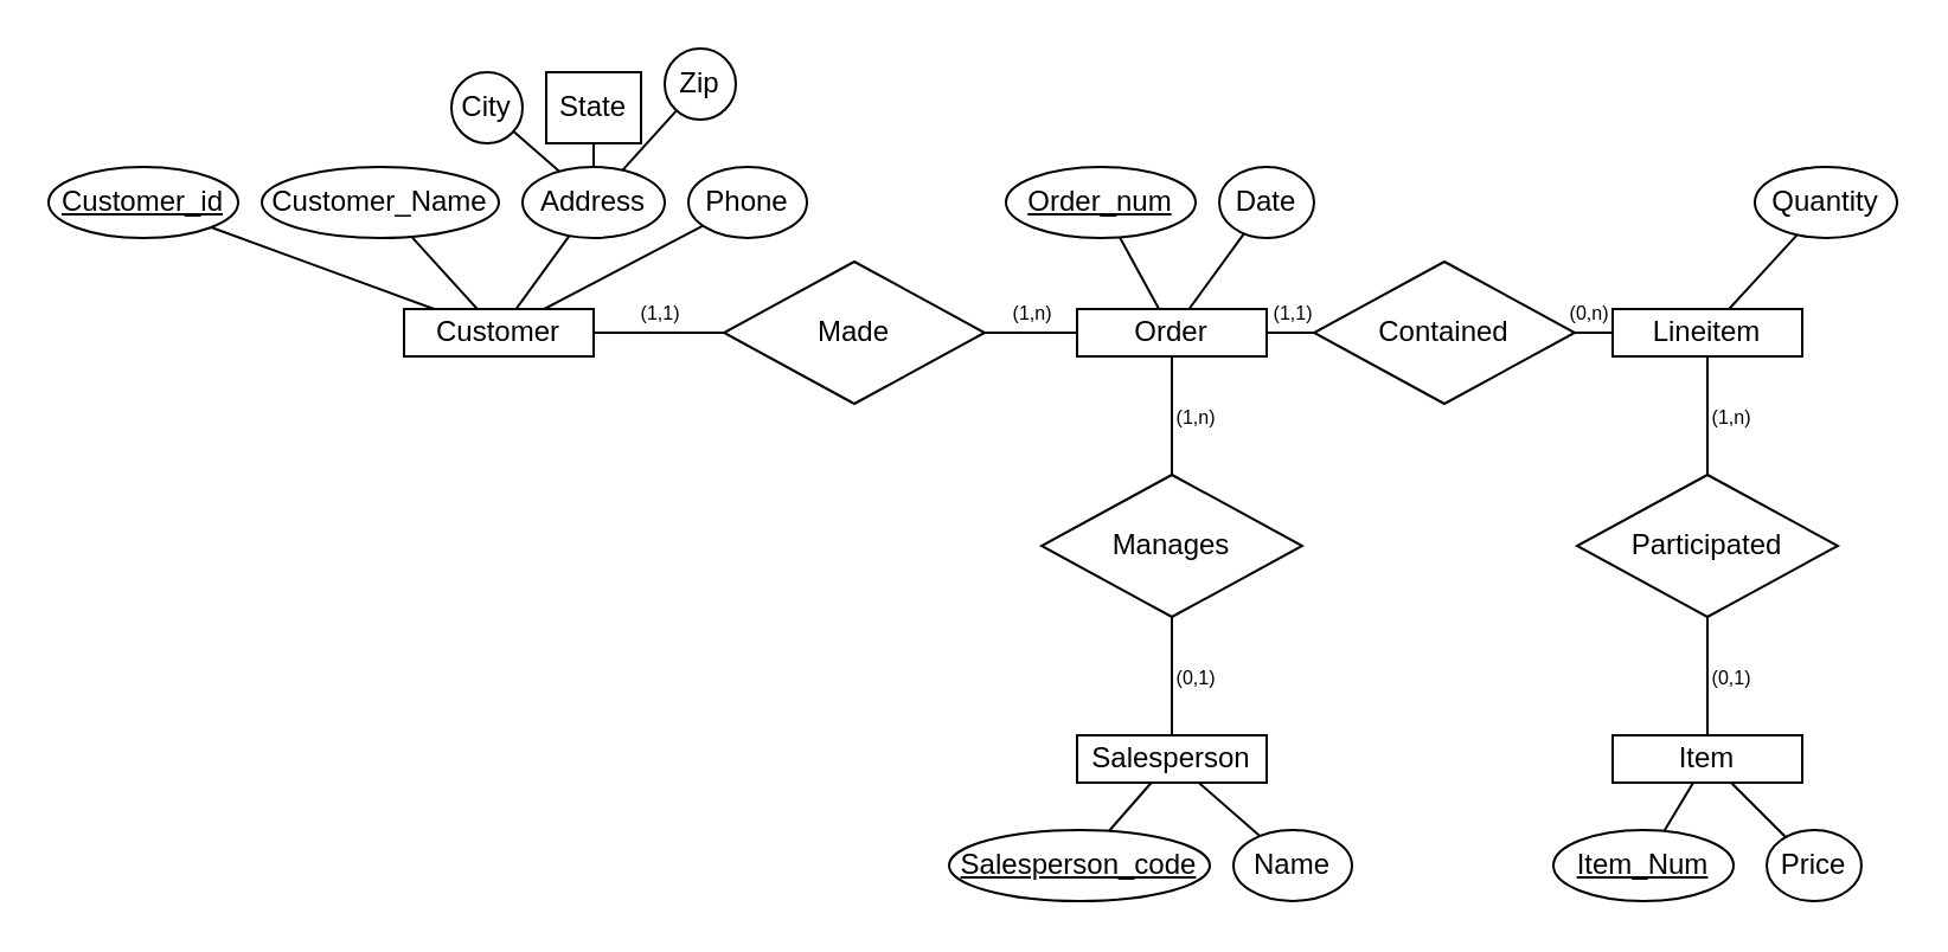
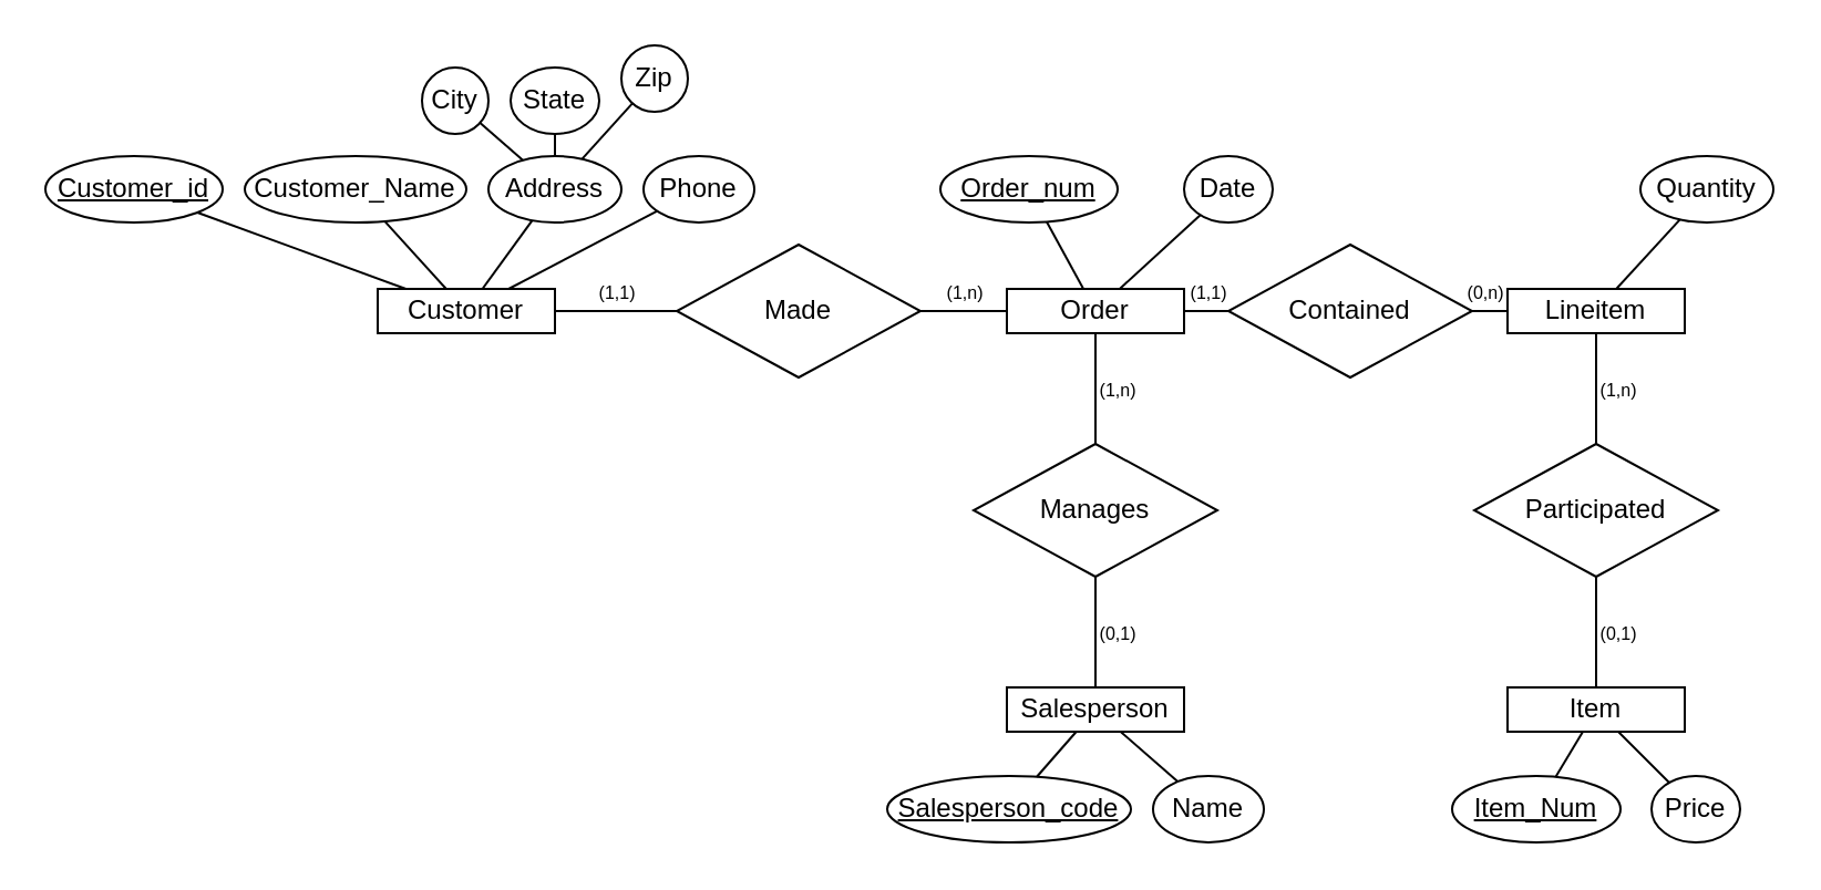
  <mxCell id="0" />
  <mxCell id="1" parent="0" />
  <mxCell id="2" value="Customer" style="rounded=0;whiteSpace=wrap;html=1;" vertex="1" parent="1"><mxGeometry x="170" y="130" width="80" height="20" as="geometry" /></mxCell>
  <mxCell id="3" value="Order" style="rounded=0;whiteSpace=wrap;html=1;" vertex="1" parent="1"><mxGeometry x="454" y="130" width="80" height="20" as="geometry" /></mxCell>
  <mxCell id="4" value="Item" style="rounded=0;whiteSpace=wrap;html=1;" vertex="1" parent="1"><mxGeometry x="680" y="310" width="80" height="20" as="geometry" /></mxCell>
  <mxCell id="5" value="Lineitem" style="rounded=0;whiteSpace=wrap;html=1;" vertex="1" parent="1"><mxGeometry x="680" y="130" width="80" height="20" as="geometry" /></mxCell>
  <mxCell id="6" value="Salesperson" style="rounded=0;whiteSpace=wrap;html=1;" vertex="1" parent="1"><mxGeometry x="454" y="310" width="80" height="20" as="geometry" /></mxCell>
  <mxCell id="7" style="edgeStyle=orthogonalEdgeStyle;rounded=0;orthogonalLoop=1;jettySize=auto;html=1;exitX=0.5;exitY=1;exitDx=0;exitDy=0;" edge="1" parent="1" source="5" target="5"><mxGeometry relative="1" as="geometry" /></mxCell>
  <mxCell id="8" value="&lt;u&gt;Customer_id&lt;/u&gt;" style="ellipse;whiteSpace=wrap;html=1;" vertex="1" parent="1"><mxGeometry x="20" y="70" width="80" height="30" as="geometry" /></mxCell>
  <mxCell id="9" value="Customer_Name" style="ellipse;whiteSpace=wrap;html=1;" vertex="1" parent="1"><mxGeometry x="110" y="70" width="100" height="30" as="geometry" /></mxCell>
- <mxCell id="10" value="State" style="whiteSpace=wrap;html=1;rounded=0;" vertex="1" parent="1"><mxGeometry x="230" y="30" width="40" height="30" as="geometry" /></mxCell>
+ <mxCell id="10" value="State" style="ellipse;whiteSpace=wrap;html=1;" vertex="1" parent="1"><mxGeometry x="230" y="30" width="40" height="30" as="geometry" /></mxCell>
  <mxCell id="11" value="City" style="ellipse;whiteSpace=wrap;html=1;" vertex="1" parent="1"><mxGeometry x="190" y="30" width="30" height="30" as="geometry" /></mxCell>
  <mxCell id="12" value="Zip" style="ellipse;whiteSpace=wrap;html=1;strokeColor=default;align=center;verticalAlign=middle;fontFamily=Helvetica;fontSize=12;fontColor=default;fillColor=default;" vertex="1" parent="1"><mxGeometry x="280" y="20" width="30" height="30" as="geometry" /></mxCell>
  <mxCell id="13" value="Address" style="ellipse;whiteSpace=wrap;html=1;strokeColor=default;align=center;verticalAlign=middle;fontFamily=Helvetica;fontSize=12;fontColor=default;fillColor=default;" vertex="1" parent="1"><mxGeometry x="220" y="70" width="60" height="30" as="geometry" /></mxCell>
  <mxCell id="14" value="" style="endArrow=none;html=1;rounded=0;" edge="1" parent="1" source="2" target="8"><mxGeometry width="50" height="50" relative="1" as="geometry"><mxPoint x="350" y="250" as="sourcePoint" /><mxPoint x="400" y="200" as="targetPoint" /></mxGeometry></mxCell>
  <mxCell id="15" value="" style="endArrow=none;html=1;rounded=0;" edge="1" parent="1" source="2" target="9"><mxGeometry width="50" height="50" relative="1" as="geometry"><mxPoint x="350" y="250" as="sourcePoint" /><mxPoint x="400" y="200" as="targetPoint" /></mxGeometry></mxCell>
  <mxCell id="16" value="" style="endArrow=none;html=1;rounded=0;" edge="1" parent="1" source="2" target="13"><mxGeometry width="50" height="50" relative="1" as="geometry"><mxPoint x="170" y="140" as="sourcePoint" /><mxPoint x="170" y="110" as="targetPoint" /></mxGeometry></mxCell>
  <mxCell id="17" value="" style="endArrow=none;html=1;rounded=0;" edge="1" parent="1" source="13" target="11"><mxGeometry width="50" height="50" relative="1" as="geometry"><mxPoint x="180" y="150" as="sourcePoint" /><mxPoint x="180" y="120" as="targetPoint" /></mxGeometry></mxCell>
  <mxCell id="18" value="" style="endArrow=none;html=1;rounded=0;" edge="1" parent="1" source="13" target="10"><mxGeometry width="50" height="50" relative="1" as="geometry"><mxPoint x="190" y="160" as="sourcePoint" /><mxPoint x="190" y="130" as="targetPoint" /></mxGeometry></mxCell>
  <mxCell id="19" value="" style="endArrow=none;html=1;rounded=0;" edge="1" parent="1" source="13" target="12"><mxGeometry width="50" height="50" relative="1" as="geometry"><mxPoint x="200" y="170" as="sourcePoint" /><mxPoint x="200" y="140" as="targetPoint" /></mxGeometry></mxCell>
  <mxCell id="20" value="Phone" style="ellipse;whiteSpace=wrap;html=1;strokeColor=default;align=center;verticalAlign=middle;fontFamily=Helvetica;fontSize=12;fontColor=default;fillColor=default;" vertex="1" parent="1"><mxGeometry x="290" y="70" width="50" height="30" as="geometry" /></mxCell>
  <mxCell id="21" value="" style="endArrow=none;html=1;rounded=0;" edge="1" parent="1" source="2" target="20"><mxGeometry width="50" height="50" relative="1" as="geometry"><mxPoint x="241" y="131" as="sourcePoint" /><mxPoint x="250" y="109" as="targetPoint" /></mxGeometry></mxCell>
  <mxCell id="22" value="&lt;u&gt;Order_num&lt;/u&gt;" style="ellipse;whiteSpace=wrap;html=1;" vertex="1" parent="1"><mxGeometry x="424" y="70" width="80" height="30" as="geometry" /></mxCell>
- <mxCell id="23" value="Date" style="ellipse;whiteSpace=wrap;html=1;strokeColor=default;align=center;verticalAlign=middle;fontFamily=Helvetica;fontSize=12;fontColor=default;fillColor=default;" vertex="1" parent="1"><mxGeometry x="514" y="70" width="40" height="30" as="geometry" /></mxCell>
+ <mxCell id="23" value="Date" style="ellipse;whiteSpace=wrap;html=1;strokeColor=default;align=center;verticalAlign=middle;fontFamily=Helvetica;fontSize=12;fontColor=default;fillColor=default;" vertex="1" parent="1"><mxGeometry x="534" y="70" width="40" height="30" as="geometry" /></mxCell>
  <mxCell id="24" value="" style="endArrow=none;html=1;rounded=0;" edge="1" parent="1" source="3" target="22"><mxGeometry width="50" height="50" relative="1" as="geometry"><mxPoint x="227" y="140" as="sourcePoint" /><mxPoint x="250" y="109" as="targetPoint" /></mxGeometry></mxCell>
  <mxCell id="25" value="" style="endArrow=none;html=1;rounded=0;" edge="1" parent="1" source="3" target="23"><mxGeometry width="50" height="50" relative="1" as="geometry"><mxPoint x="485" y="140" as="sourcePoint" /><mxPoint x="468" y="110" as="targetPoint" /></mxGeometry></mxCell>
  <mxCell id="26" value="Quantity" style="ellipse;whiteSpace=wrap;html=1;strokeColor=default;align=center;verticalAlign=middle;fontFamily=Helvetica;fontSize=12;fontColor=default;fillColor=default;" vertex="1" parent="1"><mxGeometry x="740" y="70" width="60" height="30" as="geometry" /></mxCell>
  <mxCell id="27" value="" style="endArrow=none;html=1;rounded=0;" edge="1" parent="1" source="26" target="5"><mxGeometry width="50" height="50" relative="1" as="geometry"><mxPoint x="175" y="271" as="sourcePoint" /><mxPoint x="219" y="230" as="targetPoint" /></mxGeometry></mxCell>
  <mxCell id="28" value="&lt;u&gt;Salesperson_code&lt;/u&gt;" style="ellipse;whiteSpace=wrap;html=1;" vertex="1" parent="1"><mxGeometry x="400" y="350" width="110" height="30" as="geometry" /></mxCell>
  <mxCell id="29" value="Name" style="ellipse;whiteSpace=wrap;html=1;strokeColor=default;align=center;verticalAlign=middle;fontFamily=Helvetica;fontSize=12;fontColor=default;fillColor=default;" vertex="1" parent="1"><mxGeometry x="520" y="350" width="50" height="30" as="geometry" /></mxCell>
  <mxCell id="30" value="" style="endArrow=none;html=1;rounded=0;" edge="1" parent="1" source="28" target="6"><mxGeometry width="50" height="50" relative="1" as="geometry"><mxPoint x="230" y="250" as="sourcePoint" /><mxPoint x="230" y="230" as="targetPoint" /></mxGeometry></mxCell>
  <mxCell id="31" value="" style="endArrow=none;html=1;rounded=0;" edge="1" parent="1" source="29" target="6"><mxGeometry width="50" height="50" relative="1" as="geometry"><mxPoint x="346" y="250" as="sourcePoint" /><mxPoint x="362" y="230" as="targetPoint" /></mxGeometry></mxCell>
  <mxCell id="32" value="&lt;u&gt;Item_Num&lt;/u&gt;" style="ellipse;whiteSpace=wrap;html=1;" vertex="1" parent="1"><mxGeometry x="655" y="350" width="76" height="30" as="geometry" /></mxCell>
  <mxCell id="33" value="Price" style="ellipse;whiteSpace=wrap;html=1;strokeColor=default;align=center;verticalAlign=middle;fontFamily=Helvetica;fontSize=12;fontColor=default;fillColor=default;" vertex="1" parent="1"><mxGeometry x="745" y="350" width="40" height="30" as="geometry" /></mxCell>
  <mxCell id="34" value="" style="endArrow=none;html=1;rounded=0;" edge="1" parent="1" source="32" target="4"><mxGeometry width="50" height="50" relative="1" as="geometry"><mxPoint x="410" y="253" as="sourcePoint" /><mxPoint x="382" y="230" as="targetPoint" /></mxGeometry></mxCell>
  <mxCell id="35" value="" style="endArrow=none;html=1;rounded=0;" edge="1" parent="1" source="33" target="4"><mxGeometry width="50" height="50" relative="1" as="geometry"><mxPoint x="420" y="263" as="sourcePoint" /><mxPoint x="392" y="240" as="targetPoint" /></mxGeometry></mxCell>
  <mxCell id="36" value="Made" style="shape=rhombus;perimeter=rhombusPerimeter;whiteSpace=wrap;html=1;align=center;" vertex="1" parent="1"><mxGeometry x="305" y="110" width="110" height="60" as="geometry" /></mxCell>
  <mxCell id="37" value="" style="endArrow=none;html=1;rounded=0;entryX=0;entryY=0.5;entryDx=0;entryDy=0;exitX=1;exitY=0.5;exitDx=0;exitDy=0;" edge="1" parent="1" source="2" target="36"><mxGeometry width="50" height="50" relative="1" as="geometry"><mxPoint x="340" y="290" as="sourcePoint" /><mxPoint x="390" y="240" as="targetPoint" /></mxGeometry></mxCell>
  <mxCell id="38" value="" style="endArrow=none;html=1;rounded=0;entryX=1;entryY=0.5;entryDx=0;entryDy=0;exitX=0;exitY=0.5;exitDx=0;exitDy=0;" edge="1" parent="1" source="3" target="36"><mxGeometry width="50" height="50" relative="1" as="geometry"><mxPoint x="430" y="273" as="sourcePoint" /><mxPoint x="402" y="250" as="targetPoint" /></mxGeometry></mxCell>
  <mxCell id="39" value="Manages" style="shape=rhombus;perimeter=rhombusPerimeter;whiteSpace=wrap;html=1;align=center;" vertex="1" parent="1"><mxGeometry x="439" y="200" width="110" height="60" as="geometry" /></mxCell>
  <mxCell id="40" value="" style="endArrow=none;html=1;rounded=0;exitX=0.5;exitY=0;exitDx=0;exitDy=0;entryX=0.5;entryY=1;entryDx=0;entryDy=0;" edge="1" parent="1" source="39" target="3"><mxGeometry width="50" height="50" relative="1" as="geometry"><mxPoint x="480" y="150" as="sourcePoint" /><mxPoint x="510" y="170" as="targetPoint" /></mxGeometry></mxCell>
  <mxCell id="41" value="" style="endArrow=none;html=1;rounded=0;exitX=0.5;exitY=0;exitDx=0;exitDy=0;entryX=0.5;entryY=1;entryDx=0;entryDy=0;" edge="1" parent="1" source="6" target="39"><mxGeometry width="50" height="50" relative="1" as="geometry"><mxPoint x="480" y="200" as="sourcePoint" /><mxPoint x="520" y="160" as="targetPoint" /></mxGeometry></mxCell>
  <mxCell id="42" value="Participated" style="shape=rhombus;perimeter=rhombusPerimeter;whiteSpace=wrap;html=1;align=center;" vertex="1" parent="1"><mxGeometry x="665" y="200" width="110" height="60" as="geometry" /></mxCell>
  <mxCell id="43" value="Contained" style="shape=rhombus;perimeter=rhombusPerimeter;whiteSpace=wrap;html=1;align=center;" vertex="1" parent="1"><mxGeometry x="554" y="110" width="110" height="60" as="geometry" /></mxCell>
  <mxCell id="44" value="" style="endArrow=none;html=1;rounded=0;entryX=0.5;entryY=1;entryDx=0;entryDy=0;exitX=0.5;exitY=0;exitDx=0;exitDy=0;exitPerimeter=0;" edge="1" parent="1" source="4" target="42"><mxGeometry width="50" height="50" relative="1" as="geometry"><mxPoint x="713" y="361" as="sourcePoint" /><mxPoint x="728" y="340" as="targetPoint" /></mxGeometry></mxCell>
  <mxCell id="45" value="" style="endArrow=none;html=1;rounded=0;exitX=0.5;exitY=0;exitDx=0;exitDy=0;" edge="1" parent="1" source="42" target="5"><mxGeometry width="50" height="50" relative="1" as="geometry"><mxPoint x="735" y="320" as="sourcePoint" /><mxPoint x="710" y="190" as="targetPoint" /></mxGeometry></mxCell>
  <mxCell id="46" value="" style="endArrow=none;html=1;rounded=0;entryX=1;entryY=0.5;entryDx=0;entryDy=0;exitX=0;exitY=0.5;exitDx=0;exitDy=0;" edge="1" parent="1" source="43" target="3"><mxGeometry width="50" height="50" relative="1" as="geometry"><mxPoint x="430" y="250" as="sourcePoint" /><mxPoint x="480" y="200" as="targetPoint" /></mxGeometry></mxCell>
  <mxCell id="47" value="" style="endArrow=none;html=1;rounded=0;entryX=1;entryY=0.5;entryDx=0;entryDy=0;exitX=0;exitY=0.5;exitDx=0;exitDy=0;" edge="1" parent="1" source="5" target="43"><mxGeometry width="50" height="50" relative="1" as="geometry"><mxPoint x="564" y="150" as="sourcePoint" /><mxPoint x="544" y="150" as="targetPoint" /></mxGeometry></mxCell>
  <mxCell id="48" value="&lt;font style=&quot;font-size: 8px;&quot;&gt;(1,1)&lt;/font&gt;" style="text;html=1;align=center;verticalAlign=middle;resizable=0;points=[];autosize=1;strokeColor=none;fillColor=none;" vertex="1" parent="1"><mxGeometry x="258" y="116" width="40" height="30" as="geometry" /></mxCell>
  <mxCell id="49" value="&lt;font style=&quot;font-size: 8px;&quot;&gt;(1,n)&lt;/font&gt;" style="text;html=1;align=center;verticalAlign=middle;resizable=0;points=[];autosize=1;strokeColor=none;fillColor=none;" vertex="1" parent="1"><mxGeometry x="415" y="116" width="40" height="30" as="geometry" /></mxCell>
  <mxCell id="50" value="&lt;font style=&quot;font-size: 8px;&quot;&gt;(1,n)&lt;/font&gt;" style="text;html=1;align=center;verticalAlign=middle;resizable=0;points=[];autosize=1;strokeColor=none;fillColor=none;" vertex="1" parent="1"><mxGeometry x="484" y="160" width="40" height="30" as="geometry" /></mxCell>
  <mxCell id="51" value="&lt;font style=&quot;font-size: 8px;&quot;&gt;(0,1)&lt;/font&gt;" style="text;html=1;align=center;verticalAlign=middle;resizable=0;points=[];autosize=1;strokeColor=none;fillColor=none;" vertex="1" parent="1"><mxGeometry x="484" y="270" width="40" height="30" as="geometry" /></mxCell>
  <mxCell id="52" value="&lt;font style=&quot;font-size: 8px;&quot;&gt;(1,1)&lt;/font&gt;" style="text;html=1;align=center;verticalAlign=middle;resizable=0;points=[];autosize=1;strokeColor=none;fillColor=none;" vertex="1" parent="1"><mxGeometry x="525" y="116" width="40" height="30" as="geometry" /></mxCell>
  <mxCell id="53" value="&lt;font style=&quot;font-size: 8px;&quot;&gt;(0,n)&lt;/font&gt;" style="text;html=1;align=center;verticalAlign=middle;resizable=0;points=[];autosize=1;strokeColor=none;fillColor=none;" vertex="1" parent="1"><mxGeometry x="650" y="116" width="40" height="30" as="geometry" /></mxCell>
  <mxCell id="54" value="&lt;font style=&quot;font-size: 8px;&quot;&gt;(1,n)&lt;/font&gt;" style="text;html=1;align=center;verticalAlign=middle;resizable=0;points=[];autosize=1;strokeColor=none;fillColor=none;" vertex="1" parent="1"><mxGeometry x="710" y="160" width="40" height="30" as="geometry" /></mxCell>
  <mxCell id="55" value="&lt;font style=&quot;font-size: 8px;&quot;&gt;(0,1)&lt;/font&gt;" style="text;html=1;align=center;verticalAlign=middle;resizable=0;points=[];autosize=1;strokeColor=none;fillColor=none;" vertex="1" parent="1"><mxGeometry x="710" y="270" width="40" height="30" as="geometry" /></mxCell>
